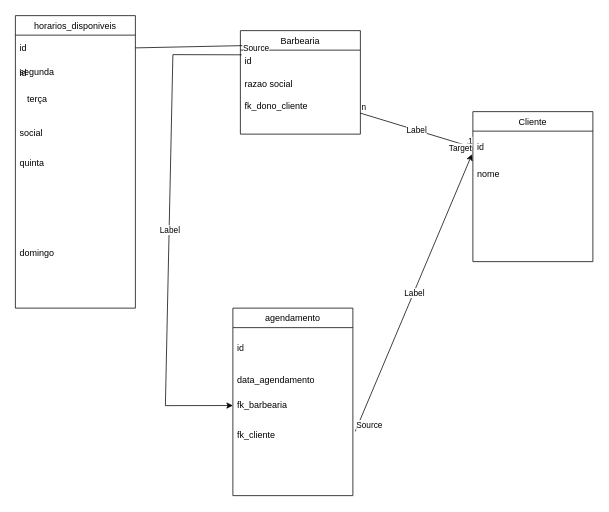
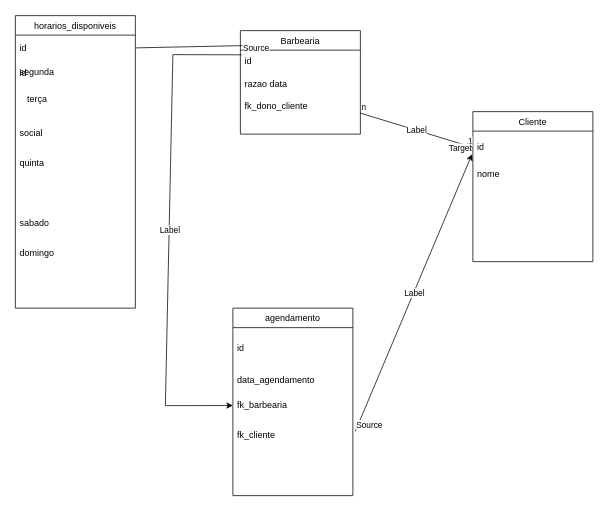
  <mxCell id="0" />
  <mxCell id="1" parent="0" />
  <mxCell id="2" value="" style="group" vertex="1" connectable="0" parent="1"><mxGeometry x="630" y="148" width="160" height="200" as="geometry" /></mxCell>
  <mxCell id="3" value="Cliente" style="swimlane;fontStyle=0;align=center;verticalAlign=top;childLayout=stackLayout;horizontal=1;startSize=26;horizontalStack=0;resizeParent=1;resizeLast=0;collapsible=1;marginBottom=0;rounded=0;shadow=0;strokeWidth=1;" vertex="1" parent="2"><mxGeometry width="160" height="200" as="geometry"><mxRectangle x="130" y="380" width="160" height="26" as="alternateBounds" /></mxGeometry></mxCell>
  <mxCell id="4" value="id" style="text;strokeColor=none;fillColor=none;align=left;verticalAlign=middle;spacingLeft=4;spacingRight=4;overflow=hidden;points=[[0,0.5],[1,0.5]];portConstraint=eastwest;rotatable=0;whiteSpace=wrap;html=1;" vertex="1" parent="3"><mxGeometry y="26" width="160" height="43.478" as="geometry" /></mxCell>
  <mxCell id="5" value="nome" style="text;strokeColor=none;fillColor=none;align=left;verticalAlign=middle;spacingLeft=4;spacingRight=4;overflow=hidden;points=[[0,0.5],[1,0.5]];portConstraint=eastwest;rotatable=0;whiteSpace=wrap;html=1;" vertex="1" parent="2"><mxGeometry y="69.75" width="160" height="27.25" as="geometry" /></mxCell>
  <mxCell id="6" value="" style="group" vertex="1" connectable="0" parent="1"><mxGeometry x="20" y="20" width="160" height="390" as="geometry" /></mxCell>
  <mxCell id="7" value="horarios_disponiveis&#10;&#10;" style="swimlane;fontStyle=0;align=center;verticalAlign=top;childLayout=stackLayout;horizontal=1;startSize=26;horizontalStack=0;resizeParent=1;resizeLast=0;collapsible=1;marginBottom=0;rounded=0;shadow=0;strokeWidth=1;" vertex="1" parent="6"><mxGeometry width="160" height="390" as="geometry"><mxRectangle x="130" y="380" width="160" height="26" as="alternateBounds" /></mxGeometry></mxCell>
  <mxCell id="8" value="id" style="text;strokeColor=none;fillColor=none;align=left;verticalAlign=middle;spacingLeft=4;spacingRight=4;overflow=hidden;points=[[0,0.5],[1,0.5]];portConstraint=eastwest;rotatable=0;whiteSpace=wrap;html=1;" vertex="1" parent="7"><mxGeometry y="26" width="160" height="34" as="geometry" /></mxCell>
  <mxCell id="9" value="id" style="text;strokeColor=none;fillColor=none;align=left;verticalAlign=middle;spacingLeft=4;spacingRight=4;overflow=hidden;points=[[0,0.5],[1,0.5]];portConstraint=eastwest;rotatable=0;whiteSpace=wrap;html=1;" vertex="1" parent="7"><mxGeometry y="60" width="160" height="34" as="geometry" /></mxCell>
  <mxCell id="10" value="segunda" style="text;strokeColor=none;fillColor=none;align=left;verticalAlign=middle;spacingLeft=4;spacingRight=4;overflow=hidden;points=[[0,0.5],[1,0.5]];portConstraint=eastwest;rotatable=0;whiteSpace=wrap;html=1;" vertex="1" parent="6"><mxGeometry y="60.63" width="160" height="30.37" as="geometry" /></mxCell>
  <mxCell id="11" value="terça&lt;span style=&quot;white-space: pre;&quot;&gt; &lt;/span&gt;" style="text;strokeColor=none;fillColor=none;align=left;verticalAlign=middle;spacingLeft=4;spacingRight=4;overflow=hidden;points=[[0,0.5],[1,0.5]];portConstraint=eastwest;rotatable=0;whiteSpace=wrap;html=1;" vertex="1" parent="1"><mxGeometry x="30" y="116.63" width="160" height="31.37" as="geometry" /></mxCell>
  <mxCell id="12" value="social" style="text;strokeColor=none;fillColor=none;align=left;verticalAlign=middle;spacingLeft=4;spacingRight=4;overflow=hidden;points=[[0,0.5],[1,0.5]];portConstraint=eastwest;rotatable=0;whiteSpace=wrap;html=1;" vertex="1" parent="1"><mxGeometry x="20" y="161.63" width="160" height="31.37" as="geometry" /></mxCell>
  <mxCell id="13" value="quinta" style="text;strokeColor=none;fillColor=none;align=left;verticalAlign=middle;spacingLeft=4;spacingRight=4;overflow=hidden;points=[[0,0.5],[1,0.5]];portConstraint=eastwest;rotatable=0;whiteSpace=wrap;html=1;" vertex="1" parent="1"><mxGeometry x="20" y="201.63" width="160" height="31.37" as="geometry" /></mxCell>
+ <mxCell id="14" value="sabado" style="text;strokeColor=none;fillColor=none;align=left;verticalAlign=middle;spacingLeft=4;spacingRight=4;overflow=hidden;points=[[0,0.5],[1,0.5]];portConstraint=eastwest;rotatable=0;whiteSpace=wrap;html=1;" vertex="1" parent="1"><mxGeometry x="20" y="281.63" width="160" height="31.37" as="geometry" /></mxCell>
  <mxCell id="15" value="domingo" style="text;strokeColor=none;fillColor=none;align=left;verticalAlign=middle;spacingLeft=4;spacingRight=4;overflow=hidden;points=[[0,0.5],[1,0.5]];portConstraint=eastwest;rotatable=0;whiteSpace=wrap;html=1;" vertex="1" parent="1"><mxGeometry x="20" y="321.63" width="160" height="31.37" as="geometry" /></mxCell>
  <mxCell id="16" value="" style="group" vertex="1" connectable="0" parent="1"><mxGeometry x="310" y="410" width="160" height="250" as="geometry" /></mxCell>
  <mxCell id="17" value="agendamento" style="swimlane;fontStyle=0;align=center;verticalAlign=top;childLayout=stackLayout;horizontal=1;startSize=26;horizontalStack=0;resizeParent=1;resizeLast=0;collapsible=1;marginBottom=0;rounded=0;shadow=0;strokeWidth=1;" vertex="1" parent="16"><mxGeometry width="160" height="250.0" as="geometry"><mxRectangle x="130" y="380" width="160" height="26" as="alternateBounds" /></mxGeometry></mxCell>
  <mxCell id="18" value="id" style="text;strokeColor=none;fillColor=none;align=left;verticalAlign=middle;spacingLeft=4;spacingRight=4;overflow=hidden;points=[[0,0.5],[1,0.5]];portConstraint=eastwest;rotatable=0;whiteSpace=wrap;html=1;" vertex="1" parent="17"><mxGeometry y="26" width="160" height="54.348" as="geometry" /></mxCell>
  <mxCell id="19" value="data_agendamento" style="text;strokeColor=none;fillColor=none;align=left;verticalAlign=middle;spacingLeft=4;spacingRight=4;overflow=hidden;points=[[0,0.5],[1,0.5]];portConstraint=eastwest;rotatable=0;whiteSpace=wrap;html=1;" vertex="1" parent="17"><mxGeometry y="80.348" width="160" height="30.37" as="geometry" /></mxCell>
  <mxCell id="20" value="fk_barbearia" style="text;strokeColor=none;fillColor=none;align=left;verticalAlign=middle;spacingLeft=4;spacingRight=4;overflow=hidden;points=[[0,0.5],[1,0.5]];portConstraint=eastwest;rotatable=0;whiteSpace=wrap;html=1;" vertex="1" parent="16"><mxGeometry y="112.77" width="160" height="34.23" as="geometry" /></mxCell>
  <mxCell id="21" value="" style="group" vertex="1" connectable="0" parent="1"><mxGeometry x="320" y="40" width="160" height="138" as="geometry" /></mxCell>
  <mxCell id="22" value="Barbearia" style="swimlane;fontStyle=0;align=center;verticalAlign=top;childLayout=stackLayout;horizontal=1;startSize=26;horizontalStack=0;resizeParent=1;resizeLast=0;collapsible=1;marginBottom=0;rounded=0;shadow=0;strokeWidth=1;" vertex="1" parent="21"><mxGeometry width="160" height="138" as="geometry"><mxRectangle x="130" y="380" width="160" height="26" as="alternateBounds" /></mxGeometry></mxCell>
  <mxCell id="23" value="id" style="text;strokeColor=none;fillColor=none;align=left;verticalAlign=middle;spacingLeft=4;spacingRight=4;overflow=hidden;points=[[0,0.5],[1,0.5]];portConstraint=eastwest;rotatable=0;whiteSpace=wrap;html=1;" vertex="1" parent="22"><mxGeometry y="26" width="160" height="30" as="geometry" /></mxCell>
- <mxCell id="24" value="razao social" style="text;strokeColor=none;fillColor=none;align=left;verticalAlign=middle;spacingLeft=4;spacingRight=4;overflow=hidden;points=[[0,0.5],[1,0.5]];portConstraint=eastwest;rotatable=0;whiteSpace=wrap;html=1;" vertex="1" parent="22"><mxGeometry y="56" width="160" height="30" as="geometry" /></mxCell>
+ <mxCell id="24" value="razao data" style="text;strokeColor=none;fillColor=none;align=left;verticalAlign=middle;spacingLeft=4;spacingRight=4;overflow=hidden;points=[[0,0.5],[1,0.5]];portConstraint=eastwest;rotatable=0;whiteSpace=wrap;html=1;" vertex="1" parent="22"><mxGeometry y="56" width="160" height="30" as="geometry" /></mxCell>
  <mxCell id="25" value="fk_dono_cliente" style="text;strokeColor=none;fillColor=none;align=left;verticalAlign=middle;spacingLeft=4;spacingRight=4;overflow=hidden;points=[[0,0.5],[1,0.5]];portConstraint=eastwest;rotatable=0;whiteSpace=wrap;html=1;" vertex="1" parent="22"><mxGeometry y="86" width="160" height="30" as="geometry" /></mxCell>
  <mxCell id="26" value="" style="endArrow=classic;html=1;rounded=0;exitX=1;exitY=0.8;exitDx=0;exitDy=0;exitPerimeter=0;entryX=0;entryY=0.5;entryDx=0;entryDy=0;" edge="1" parent="1" source="25" target="4"><mxGeometry relative="1" as="geometry"><mxPoint x="530" y="100" as="sourcePoint" /><mxPoint x="690" y="100" as="targetPoint" /></mxGeometry></mxCell>
  <mxCell id="27" value="Label" style="edgeLabel;resizable=0;html=1;align=center;verticalAlign=middle;" connectable="0" vertex="1" parent="26"><mxGeometry relative="1" as="geometry" /></mxCell>
  <mxCell id="28" value="n" style="edgeLabel;resizable=0;html=1;align=left;verticalAlign=bottom;" connectable="0" vertex="1" parent="26"><mxGeometry x="-1" relative="1" as="geometry" /></mxCell>
  <mxCell id="29" value="1" style="edgeLabel;resizable=0;html=1;align=right;verticalAlign=bottom;" connectable="0" vertex="1" parent="26"><mxGeometry x="1" relative="1" as="geometry" /></mxCell>
  <mxCell id="30" value="fk_cliente" style="text;strokeColor=none;fillColor=none;align=left;verticalAlign=middle;spacingLeft=4;spacingRight=4;overflow=hidden;points=[[0,0.5],[1,0.5]];portConstraint=eastwest;rotatable=0;whiteSpace=wrap;html=1;" vertex="1" parent="1"><mxGeometry x="310" y="562.77" width="160" height="34.23" as="geometry" /></mxCell>
  <mxCell id="31" value="" style="endArrow=classic;html=1;rounded=0;exitX=1.02;exitY=0.338;exitDx=0;exitDy=0;exitPerimeter=0;entryX=-0.007;entryY=0.708;entryDx=0;entryDy=0;entryPerimeter=0;" edge="1" parent="1" source="30" target="4"><mxGeometry relative="1" as="geometry"><mxPoint x="450" y="370" as="sourcePoint" /><mxPoint x="610" y="370" as="targetPoint" /></mxGeometry></mxCell>
  <mxCell id="32" value="Label" style="edgeLabel;resizable=0;html=1;align=center;verticalAlign=middle;" connectable="0" vertex="1" parent="31"><mxGeometry relative="1" as="geometry" /></mxCell>
  <mxCell id="33" value="Source" style="edgeLabel;resizable=0;html=1;align=left;verticalAlign=bottom;" connectable="0" vertex="1" parent="31"><mxGeometry x="-1" relative="1" as="geometry" /></mxCell>
  <mxCell id="34" value="Target" style="edgeLabel;resizable=0;html=1;align=right;verticalAlign=bottom;" connectable="0" vertex="1" parent="31"><mxGeometry x="1" relative="1" as="geometry" /></mxCell>
  <mxCell id="35" value="" style="endArrow=none;html=1;rounded=0;entryX=0.017;entryY=0.145;entryDx=0;entryDy=0;entryPerimeter=0;exitX=1;exitY=0.5;exitDx=0;exitDy=0;" edge="1" parent="1" source="8" target="22"><mxGeometry width="50" height="50" relative="1" as="geometry"><mxPoint x="200" y="75" as="sourcePoint" /><mxPoint x="250" y="25" as="targetPoint" /></mxGeometry></mxCell>
  <mxCell id="36" value="" style="endArrow=classic;html=1;rounded=0;entryX=0;entryY=0.5;entryDx=0;entryDy=0;exitX=0.011;exitY=0.208;exitDx=0;exitDy=0;exitPerimeter=0;" edge="1" parent="1" source="23" target="20"><mxGeometry relative="1" as="geometry"><mxPoint x="330" y="256.69" as="sourcePoint" /><mxPoint x="490" y="256.69" as="targetPoint" /><Array as="points"><mxPoint x="230" y="72" /><mxPoint x="220" y="540" /></Array></mxGeometry></mxCell>
  <mxCell id="37" value="Label" style="edgeLabel;resizable=0;html=1;align=center;verticalAlign=middle;" connectable="0" vertex="1" parent="36"><mxGeometry relative="1" as="geometry" /></mxCell>
  <mxCell id="38" value="Source" style="edgeLabel;resizable=0;html=1;align=left;verticalAlign=bottom;" connectable="0" vertex="1" parent="36"><mxGeometry x="-1" relative="1" as="geometry" /></mxCell>
